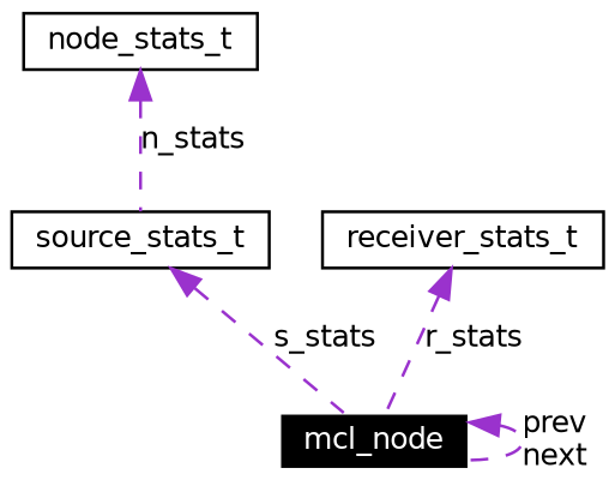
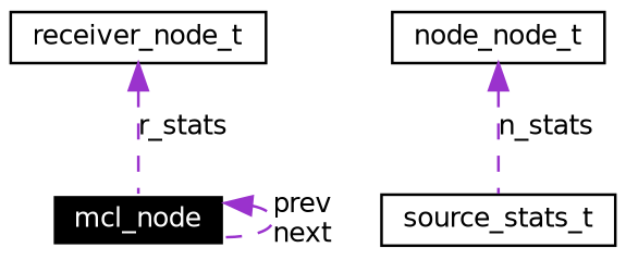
  digraph {
    node [color=black fontname=Helvetica fontsize=10 shape=record]
    edge [color=darkorchid3 dir=back fontname=Helvetica fontsize=10 labelfontname=Helvetica labelfontsize=10 style=dashed]
    n1 [color=white fillcolor=black fontcolor=white height=0.2 label=mcl_node style=filled width=0.4]
-   n2 [height=0.2 label=node_stats_t width=0.4]
+   n2 [height=0.2 label=node_node_t width=0.4]
    n3 [height=0.2 label=source_stats_t width=0.4]
-   n4 [height=0.2 label=receiver_stats_t width=0.4]
+   n4 [height=0.2 label=receiver_node_t width=0.4]
    n1 -> n1 [label="prev\nnext"]
    n2 -> n3 [label=n_stats]
-   n3 -> n1 [label=s_stats]
    n4 -> n1 [label=r_stats]
  }
